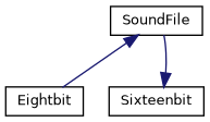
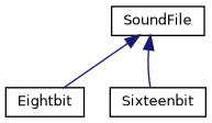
  digraph {
    rankdir=TB
    node [color=black fillcolor=white fontname=Helvetica fontsize=10 shape=record style=filled]
    edge [color=midnightblue dir=back fontname=Helvetica fontsize=10 labelfontname=Helvetica labelfontsize=10 style=solid]
    n1 [height=0.2 label=SoundFile width=0.4]
    n2 [height=0.2 label=Eightbit width=0.4]
    n3 [height=0.2 label=Sixteenbit width=0.4]
    n1 -> n2
-   n3 -> n1
+   n1 -> n3
  }
